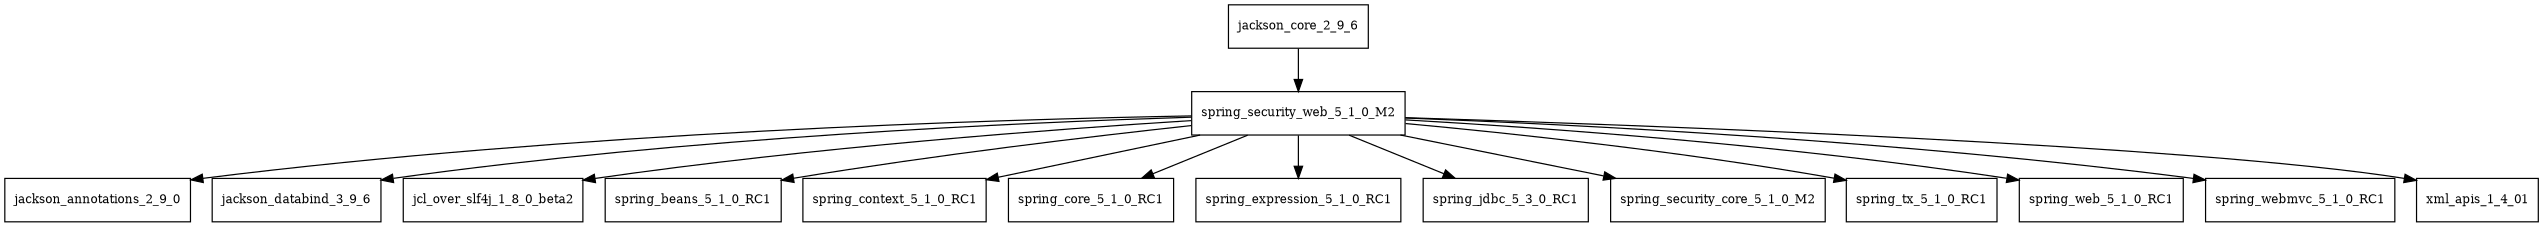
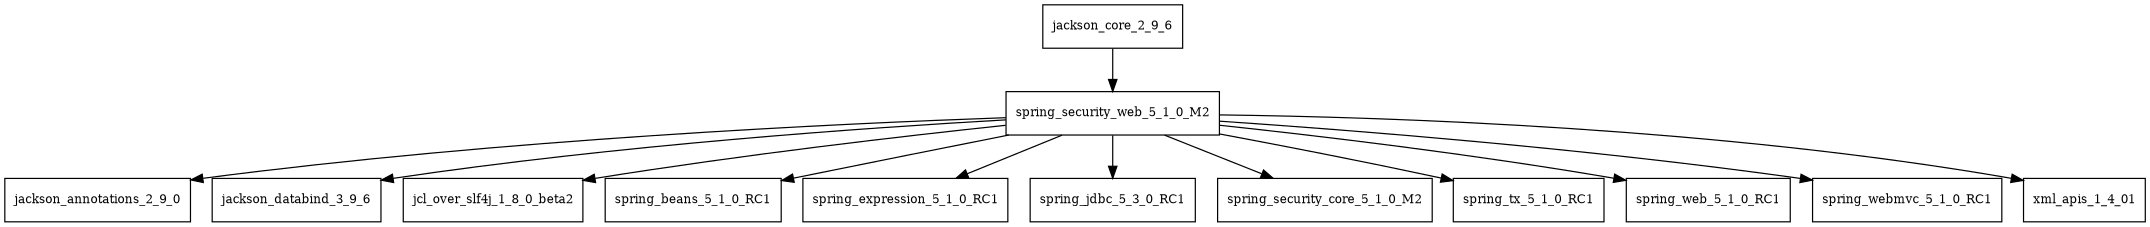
  digraph {
    node [fontsize=10.0 shape=box]
    spring_security_web_5_1_0_M2
    jackson_annotations_2_9_0
    n3 [label=jackson_databind_3_9_6]
    jcl_over_slf4j_1_8_0_beta2
    spring_beans_5_1_0_RC1
-   spring_context_5_1_0_RC1
-   spring_core_5_1_0_RC1
    spring_expression_5_1_0_RC1
    n9 [label=spring_jdbc_5_3_0_RC1]
    spring_security_core_5_1_0_M2
    spring_tx_5_1_0_RC1
    spring_web_5_1_0_RC1
    spring_webmvc_5_1_0_RC1
    xml_apis_1_4_01
    jackson_core_2_9_6
    spring_security_web_5_1_0_M2 -> jackson_annotations_2_9_0
    spring_security_web_5_1_0_M2 -> n3
    spring_security_web_5_1_0_M2 -> jcl_over_slf4j_1_8_0_beta2
    spring_security_web_5_1_0_M2 -> spring_beans_5_1_0_RC1
-   spring_security_web_5_1_0_M2 -> spring_context_5_1_0_RC1
-   spring_security_web_5_1_0_M2 -> spring_core_5_1_0_RC1
    spring_security_web_5_1_0_M2 -> spring_expression_5_1_0_RC1
    spring_security_web_5_1_0_M2 -> n9
    spring_security_web_5_1_0_M2 -> spring_security_core_5_1_0_M2
    spring_security_web_5_1_0_M2 -> spring_tx_5_1_0_RC1
    spring_security_web_5_1_0_M2 -> spring_web_5_1_0_RC1
    spring_security_web_5_1_0_M2 -> spring_webmvc_5_1_0_RC1
    spring_security_web_5_1_0_M2 -> xml_apis_1_4_01
    jackson_core_2_9_6 -> spring_security_web_5_1_0_M2
  }
